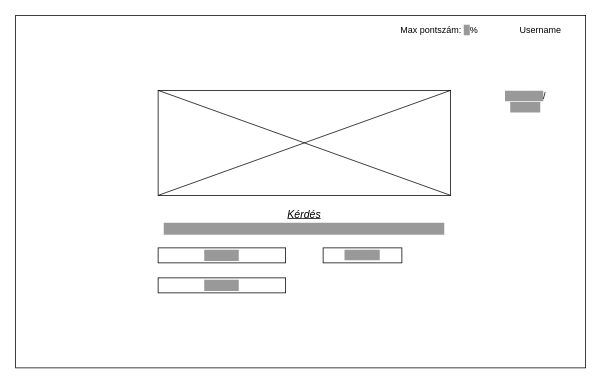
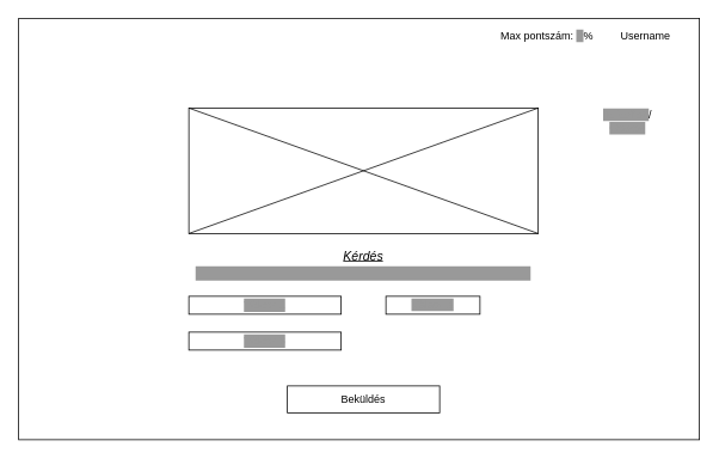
  <mxCell id="0" />
  <mxCell id="1" parent="0" />
  <mxCell id="2" value="" style="rounded=0;whiteSpace=wrap;html=1;" parent="1" vertex="1"><mxGeometry x="20" y="20" width="760" height="470" as="geometry" /></mxCell>
  <mxCell id="3" value="Username" style="text;html=1;align=center;verticalAlign=middle;whiteSpace=wrap;rounded=0;" parent="1" vertex="1"><mxGeometry x="670" y="25" width="100" height="30" as="geometry" /></mxCell>
- <mxCell id="4" value="Max pontszám: &lt;font style=&quot;background-color: rgb(153, 153, 153);&quot; color=&quot;#999999&quot;&gt;X&lt;/font&gt;%" style="text;html=1;align=center;verticalAlign=middle;whiteSpace=wrap;rounded=0;" parent="1" vertex="1"><mxGeometry x="525" y="25" width="120" height="30" as="geometry" /></mxCell>
+ <mxCell id="4" value="Max pontszám: &lt;font style=&quot;background-color: rgb(153, 153, 153);&quot; color=&quot;#999999&quot;&gt;X&lt;/font&gt;%" style="text;html=1;align=center;verticalAlign=middle;whiteSpace=wrap;rounded=0;" parent="1" vertex="1"><mxGeometry x="550" y="25" width="120" height="30" as="geometry" /></mxCell>
  <mxCell id="5" value="" style="rounded=0;whiteSpace=wrap;html=1;" parent="1" vertex="1"><mxGeometry x="210" y="120" width="390" height="140" as="geometry" /></mxCell>
  <mxCell id="6" value="Kérdés" style="text;html=1;align=center;verticalAlign=middle;whiteSpace=wrap;rounded=0;fontSize=14;fontStyle=6" parent="1" vertex="1"><mxGeometry x="375" y="270" width="60" height="30" as="geometry" /></mxCell>
  <mxCell id="7" value="Válasz 1" style="rounded=0;whiteSpace=wrap;html=1;fontColor=#999999;labelBackgroundColor=#999999;" parent="1" vertex="1"><mxGeometry x="210" y="330" width="170" height="20" as="geometry" /></mxCell>
  <mxCell id="8" value="&lt;font style=&quot;background-color: rgb(153, 153, 153);&quot; color=&quot;#999999&quot;&gt;Válasz 2&lt;/font&gt;" style="rounded=0;whiteSpace=wrap;html=1;" parent="1" vertex="1"><mxGeometry x="430" y="330" width="105" height="20" as="geometry" /></mxCell>
  <mxCell id="9" value="Válasz 3" style="rounded=0;whiteSpace=wrap;html=1;fontColor=#999999;labelBackgroundColor=#999999;" parent="1" vertex="1"><mxGeometry x="210" y="370" width="170" height="20" as="geometry" /></mxCell>
+ <mxCell id="10" value="Beküldés" style="rounded=0;whiteSpace=wrap;html=1;" parent="1" vertex="1"><mxGeometry x="320" y="430" width="170" height="30" as="geometry" /></mxCell>
  <mxCell id="11" value="&lt;span style=&quot;background-color: rgb(153, 153, 153);&quot;&gt;&lt;font color=&quot;#999999&quot;&gt;Teljesített&lt;/font&gt;&lt;/span&gt;/&lt;span style=&quot;background-color: rgb(153, 153, 153);&quot;&gt;&lt;font color=&quot;#999999&quot;&gt;Összes&lt;/font&gt;&lt;/span&gt;" style="text;html=1;align=center;verticalAlign=middle;whiteSpace=wrap;rounded=0;" parent="1" vertex="1"><mxGeometry x="670" y="120" width="60" height="30" as="geometry" /></mxCell>
  <mxCell id="12" value="&lt;div style=&quot;text-align: left;&quot;&gt;&lt;span style=&quot;background-color: rgb(153, 153, 153);&quot;&gt;&amp;nbsp; &amp;nbsp; &amp;nbsp; &amp;nbsp;&amp;nbsp;&lt;span style=&quot;white-space: pre;&quot;&gt;&#09;&lt;/span&gt;&lt;span style=&quot;white-space: pre;&quot;&gt;&#09;&lt;/span&gt;&lt;span style=&quot;white-space: pre;&quot;&gt;&#09;&lt;/span&gt;&lt;span style=&quot;white-space: pre;&quot;&gt;&#09;&lt;/span&gt;&lt;span style=&quot;white-space: pre;&quot;&gt;&#09;&lt;/span&gt;&lt;span style=&quot;white-space: pre;&quot;&gt;&#09;&lt;/span&gt;&lt;span style=&quot;white-space: pre;&quot;&gt;&#09;&lt;/span&gt;&lt;span style=&quot;white-space: pre;&quot;&gt;&#09;&lt;/span&gt;&lt;span style=&quot;white-space: pre;&quot;&gt;&#09;&lt;/span&gt;&lt;span style=&quot;white-space: pre;&quot;&gt;&#09;&lt;/span&gt;&lt;span style=&quot;white-space: pre;&quot;&gt;&#09;&lt;/span&gt;&lt;/span&gt;&lt;span style=&quot;white-space: pre;&quot;&gt;&lt;span style=&quot;white-space: pre;&quot;&gt;&lt;/span&gt;&lt;/span&gt;&lt;/div&gt;" style="text;html=1;align=center;verticalAlign=middle;whiteSpace=wrap;rounded=0;fontSize=14;fontStyle=2" vertex="1" parent="1"><mxGeometry x="210" y="290" width="390" height="30" as="geometry" /></mxCell>
  <mxCell id="13" value="" style="endArrow=none;html=1;rounded=0;exitX=0;exitY=0;exitDx=0;exitDy=0;entryX=1;entryY=1;entryDx=0;entryDy=0;" edge="1" parent="1" source="5" target="5"><mxGeometry width="50" height="50" relative="1" as="geometry"><mxPoint x="380" y="320" as="sourcePoint" /><mxPoint x="430" y="270" as="targetPoint" /></mxGeometry></mxCell>
  <mxCell id="14" value="" style="endArrow=none;html=1;rounded=0;exitX=0;exitY=1;exitDx=0;exitDy=0;entryX=1;entryY=0;entryDx=0;entryDy=0;" edge="1" parent="1" source="5" target="5"><mxGeometry width="50" height="50" relative="1" as="geometry"><mxPoint x="220" y="130" as="sourcePoint" /><mxPoint x="610" y="270" as="targetPoint" /></mxGeometry></mxCell>
